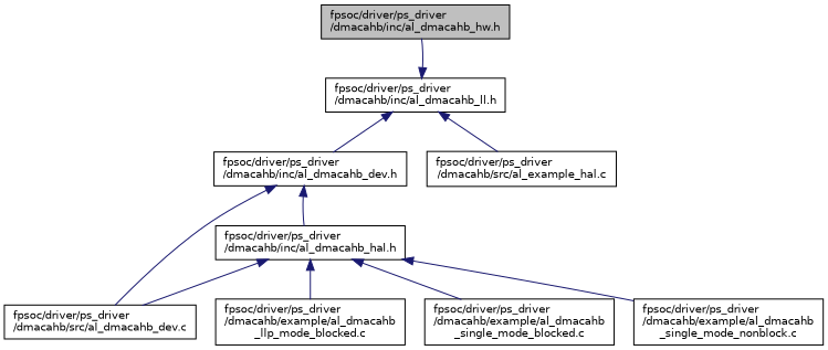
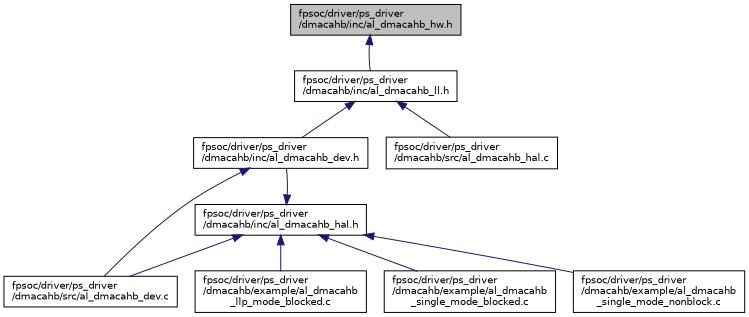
  digraph {
    node [color=black fillcolor=white fontname=Helvetica fontsize=10 shape=record style=filled]
    edge [color=midnightblue dir=back fontname=Helvetica fontsize=10 labelfontname=Helvetica labelfontsize=10 style=solid]
    n1 [fillcolor=grey75 fontcolor=black height=0.2 label="fpsoc/driver/ps_driver\l/dmacahb/inc/al_dmacahb_hw.h" width=0.4]
    n2 [height=0.2 label="fpsoc/driver/ps_driver\l/dmacahb/inc/al_dmacahb_ll.h" width=0.4]
    n3 [height=0.2 label="fpsoc/driver/ps_driver\l/dmacahb/inc/al_dmacahb_dev.h" width=0.4]
-   n4 [height=0.2 label="fpsoc/driver/ps_driver\l/dmacahb/src/al_example_hal.c" width=0.4]
+   n4 [height=0.2 label="fpsoc/driver/ps_driver\l/dmacahb/src/al_dmacahb_hal.c" width=0.4]
    n5 [height=0.2 label="fpsoc/driver/ps_driver\l/dmacahb/inc/al_dmacahb_hal.h" width=0.4]
    n6 [height=0.2 label="fpsoc/driver/ps_driver\l/dmacahb/src/al_dmacahb_dev.c" width=0.4]
    n7 [height=0.2 label="fpsoc/driver/ps_driver\l/dmacahb/example/al_dmacahb\l_llp_mode_blocked.c" width=0.4]
    n8 [height=0.2 label="fpsoc/driver/ps_driver\l/dmacahb/example/al_dmacahb\l_single_mode_blocked.c" width=0.4]
    n9 [height=0.2 label="fpsoc/driver/ps_driver\l/dmacahb/example/al_dmacahb\l_single_mode_nonblock.c" width=0.4]
-   n2 -> n1
+   n1 -> n2
    n2 -> n3
    n2 -> n4
-   n3 -> n5
+   n5 -> n3
    n3 -> n6
    n5 -> n6
    n5 -> n7
    n5 -> n8
    n5 -> n9
  }
